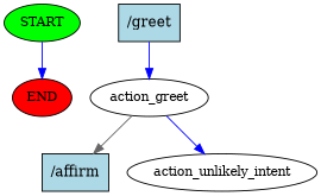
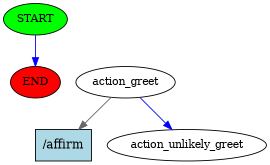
  digraph {
    node [fontsize=12 style=filled]
    edge [color=blue]
    n1 [fillcolor=green label=START]
    n2 [fillcolor=red label=END]
-   n3 [fillcolor=lightblue label="/greet" shape=rect fontsize=""]
    n4 [label=action_greet style=""]
    n5 [fillcolor=lightblue label="/affirm" shape=rect fontsize=""]
-   n6 [label=action_unlikely_intent style=""]
+   n6 [label=action_unlikely_greet style=""]
    n1 -> n2
-   n3 -> n4
    n4 -> n5 [color=gray40]
    n4 -> n6
  }
